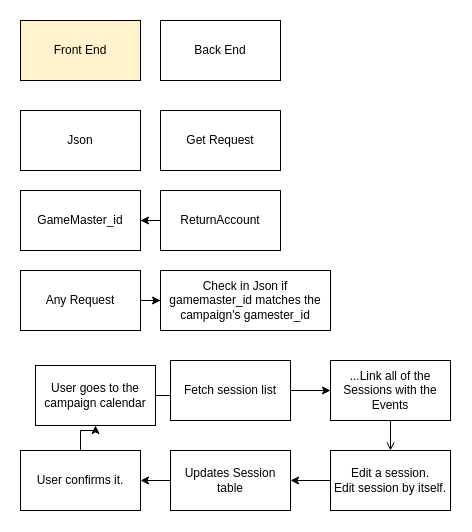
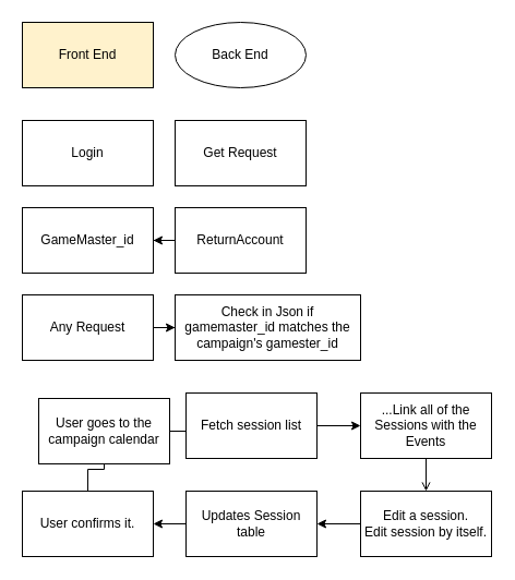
  <mxCell id="0" />
  <mxCell id="1" parent="0" />
  <mxCell id="2" value="Front End" style="rounded=0;whiteSpace=wrap;html=1;fillColor=#fff2cc;" vertex="1" parent="1"><mxGeometry x="20" y="20" width="120" height="60" as="geometry" /></mxCell>
- <mxCell id="3" value="Back End" style="rounded=0;whiteSpace=wrap;html=1;" vertex="1" parent="1"><mxGeometry x="160" y="20" width="120" height="60" as="geometry" /></mxCell>
- <mxCell id="4" value="Json" style="rounded=0;whiteSpace=wrap;html=1;" vertex="1" parent="1"><mxGeometry x="20" y="110" width="120" height="60" as="geometry" /></mxCell>
+ <mxCell id="3" value="Back End" style="ellipse;whiteSpace=wrap;html=1;" vertex="1" parent="1"><mxGeometry x="160" y="20" width="120" height="60" as="geometry" /></mxCell>
+ <mxCell id="4" value="Login" style="rounded=0;whiteSpace=wrap;html=1;" vertex="1" parent="1"><mxGeometry x="20" y="110" width="120" height="60" as="geometry" /></mxCell>
  <mxCell id="5" value="Get Request" style="rounded=0;whiteSpace=wrap;html=1;" vertex="1" parent="1"><mxGeometry x="160" y="110" width="120" height="60" as="geometry" /></mxCell>
  <mxCell id="6" style="edgeStyle=orthogonalEdgeStyle;rounded=0;orthogonalLoop=1;jettySize=auto;html=1;" edge="1" parent="1" source="7" target="8"><mxGeometry relative="1" as="geometry"><mxPoint x="140" y="220" as="targetPoint" /></mxGeometry></mxCell>
  <mxCell id="7" value="ReturnAccount" style="rounded=0;whiteSpace=wrap;html=1;" vertex="1" parent="1"><mxGeometry x="160" y="190" width="120" height="60" as="geometry" /></mxCell>
  <mxCell id="8" value="GameMaster_id" style="rounded=0;whiteSpace=wrap;html=1;" vertex="1" parent="1"><mxGeometry x="20" y="190" width="120" height="60" as="geometry" /></mxCell>
  <mxCell id="9" style="edgeStyle=orthogonalEdgeStyle;rounded=0;orthogonalLoop=1;jettySize=auto;html=1;" edge="1" parent="1" source="10" target="11"><mxGeometry relative="1" as="geometry"><mxPoint x="250" y="300" as="targetPoint" /></mxGeometry></mxCell>
  <mxCell id="10" value="Any Request" style="rounded=0;whiteSpace=wrap;html=1;" vertex="1" parent="1"><mxGeometry x="20" y="270" width="120" height="60" as="geometry" /></mxCell>
  <mxCell id="11" value="Check in Json if gamemaster_id matches the campaign's gamester_id" style="rounded=0;whiteSpace=wrap;html=1;" vertex="1" parent="1"><mxGeometry x="160" y="270" width="170" height="60" as="geometry" /></mxCell>
  <mxCell id="12" style="edgeStyle=orthogonalEdgeStyle;rounded=0;orthogonalLoop=1;jettySize=auto;html=1;exitX=1;exitY=0.5;exitDx=0;exitDy=0;" edge="1" parent="1" source="13" target="19"><mxGeometry relative="1" as="geometry"><mxPoint x="230" y="390" as="targetPoint" /></mxGeometry></mxCell>
  <mxCell id="13" value="User goes to the campaign calendar" style="rounded=0;whiteSpace=wrap;html=1;" vertex="1" parent="1"><mxGeometry x="35" y="365" width="120" height="60" as="geometry" /></mxCell>
  <mxCell id="14" style="edgeStyle=orthogonalEdgeStyle;rounded=0;orthogonalLoop=1;jettySize=auto;html=1;endArrow=open;" edge="1" parent="1" source="15" target="17"><mxGeometry relative="1" as="geometry"><mxPoint x="390" y="480" as="targetPoint" /></mxGeometry></mxCell>
  <mxCell id="15" value="...Link all of the Sessions with the Events" style="rounded=0;whiteSpace=wrap;html=1;" vertex="1" parent="1"><mxGeometry x="330" y="360" width="120" height="60" as="geometry" /></mxCell>
  <mxCell id="16" style="edgeStyle=orthogonalEdgeStyle;rounded=0;orthogonalLoop=1;jettySize=auto;html=1;" edge="1" parent="1" source="17" target="21"><mxGeometry relative="1" as="geometry"><mxPoint x="290" y="480" as="targetPoint" /></mxGeometry></mxCell>
  <mxCell id="17" value="Edit a session.&lt;br&gt;Edit session by itself." style="rounded=0;whiteSpace=wrap;html=1;" vertex="1" parent="1"><mxGeometry x="330" y="450" width="120" height="60" as="geometry" /></mxCell>
  <mxCell id="18" style="edgeStyle=orthogonalEdgeStyle;rounded=0;orthogonalLoop=1;jettySize=auto;html=1;entryX=0;entryY=0.5;entryDx=0;entryDy=0;" edge="1" parent="1" source="19" target="15"><mxGeometry relative="1" as="geometry" /></mxCell>
  <mxCell id="19" value="Fetch session list" style="rounded=0;whiteSpace=wrap;html=1;" vertex="1" parent="1"><mxGeometry x="170" y="360" width="120" height="60" as="geometry" /></mxCell>
  <mxCell id="20" style="edgeStyle=orthogonalEdgeStyle;rounded=0;orthogonalLoop=1;jettySize=auto;html=1;" edge="1" parent="1" source="21" target="23"><mxGeometry relative="1" as="geometry"><mxPoint x="100" y="480" as="targetPoint" /></mxGeometry></mxCell>
  <mxCell id="21" value="Updates Session table" style="rounded=0;whiteSpace=wrap;html=1;" vertex="1" parent="1"><mxGeometry x="170" y="450" width="120" height="60" as="geometry" /></mxCell>
- <mxCell id="22" style="edgeStyle=orthogonalEdgeStyle;rounded=0;orthogonalLoop=1;jettySize=auto;html=1;entryX=0.5;entryY=1;entryDx=0;entryDy=0;" edge="1" parent="1" source="23" target="13"><mxGeometry relative="1" as="geometry" /></mxCell>
+ <mxCell id="22" style="edgeStyle=orthogonalEdgeStyle;rounded=0;orthogonalLoop=1;jettySize=auto;html=1;entryX=0.5;entryY=1;entryDx=0;entryDy=0;endArrow=none;" edge="1" parent="1" source="23" target="13"><mxGeometry relative="1" as="geometry" /></mxCell>
  <mxCell id="23" value="User confirms it." style="rounded=0;whiteSpace=wrap;html=1;" vertex="1" parent="1"><mxGeometry x="20" y="450" width="120" height="60" as="geometry" /></mxCell>
